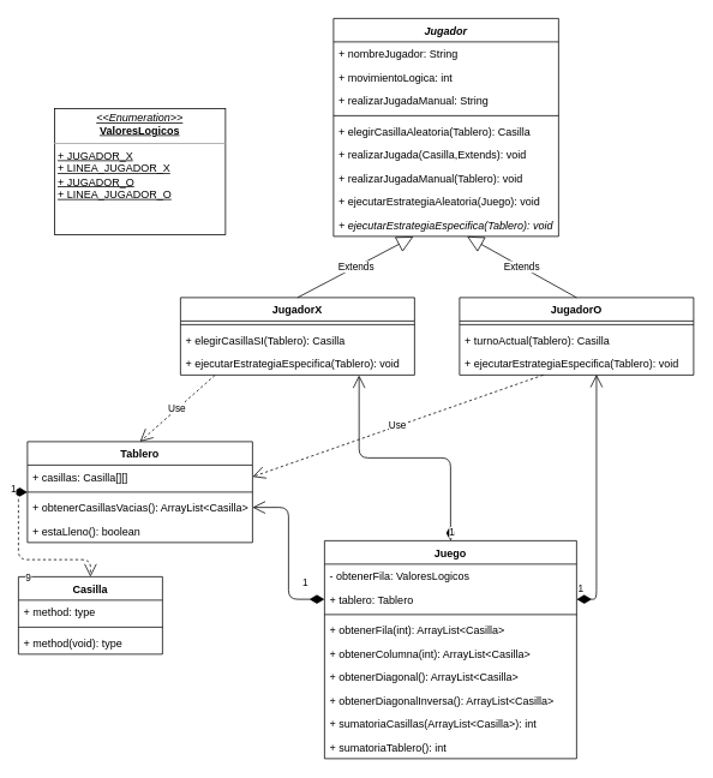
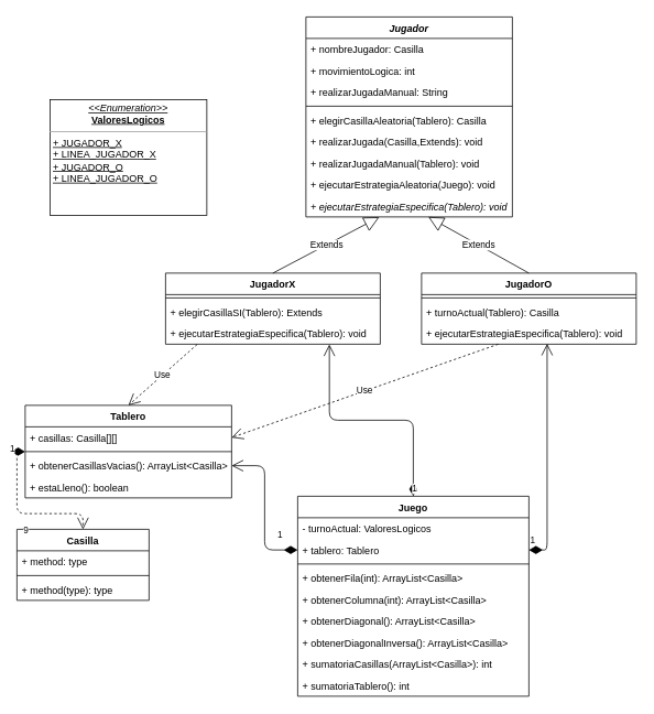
  <mxCell id="0" />
  <mxCell id="1" parent="0" />
  <mxCell id="2" value="Casilla" style="swimlane;fontStyle=1;align=center;verticalAlign=top;childLayout=stackLayout;horizontal=1;startSize=26;horizontalStack=0;resizeParent=1;resizeParentMax=0;resizeLast=0;collapsible=1;marginBottom=0;" parent="1" vertex="1"><mxGeometry x="20" y="640" width="160" height="86" as="geometry" /></mxCell>
  <mxCell id="3" value="+ method: type" style="text;strokeColor=none;fillColor=none;align=left;verticalAlign=top;spacingLeft=4;spacingRight=4;overflow=hidden;rotatable=0;points=[[0,0.5],[1,0.5]];portConstraint=eastwest;" parent="2" vertex="1"><mxGeometry y="26" width="160" height="26" as="geometry" /></mxCell>
  <mxCell id="4" value="" style="line;strokeWidth=1;fillColor=none;align=left;verticalAlign=middle;spacingTop=-1;spacingLeft=3;spacingRight=3;rotatable=0;labelPosition=right;points=[];portConstraint=eastwest;" parent="2" vertex="1"><mxGeometry y="52" width="160" height="8" as="geometry" /></mxCell>
- <mxCell id="5" value="+ method(void): type" style="text;strokeColor=none;fillColor=none;align=left;verticalAlign=top;spacingLeft=4;spacingRight=4;overflow=hidden;rotatable=0;points=[[0,0.5],[1,0.5]];portConstraint=eastwest;" parent="2" vertex="1"><mxGeometry y="60" width="160" height="26" as="geometry" /></mxCell>
+ <mxCell id="5" value="+ method(type): type" style="text;strokeColor=none;fillColor=none;align=left;verticalAlign=top;spacingLeft=4;spacingRight=4;overflow=hidden;rotatable=0;points=[[0,0.5],[1,0.5]];portConstraint=eastwest;" parent="2" vertex="1"><mxGeometry y="60" width="160" height="26" as="geometry" /></mxCell>
  <mxCell id="6" value="Tablero" style="swimlane;fontStyle=1;align=center;verticalAlign=top;childLayout=stackLayout;horizontal=1;startSize=26;horizontalStack=0;resizeParent=1;resizeParentMax=0;resizeLast=0;collapsible=1;marginBottom=0;" parent="1" vertex="1"><mxGeometry x="30" y="490" width="250" height="112" as="geometry" /></mxCell>
  <mxCell id="7" value="+ casillas: Casilla[][]" style="text;strokeColor=none;fillColor=none;align=left;verticalAlign=top;spacingLeft=4;spacingRight=4;overflow=hidden;rotatable=0;points=[[0,0.5],[1,0.5]];portConstraint=eastwest;" parent="6" vertex="1"><mxGeometry y="26" width="250" height="26" as="geometry" /></mxCell>
  <mxCell id="8" value="" style="line;strokeWidth=1;fillColor=none;align=left;verticalAlign=middle;spacingTop=-1;spacingLeft=3;spacingRight=3;rotatable=0;labelPosition=right;points=[];portConstraint=eastwest;" parent="6" vertex="1"><mxGeometry y="52" width="250" height="8" as="geometry" /></mxCell>
  <mxCell id="9" value="+ obtenerCasillasVacias(): ArrayList&lt;Casilla&gt;" style="text;strokeColor=none;fillColor=none;align=left;verticalAlign=top;spacingLeft=4;spacingRight=4;overflow=hidden;rotatable=0;points=[[0,0.5],[1,0.5]];portConstraint=eastwest;" parent="6" vertex="1"><mxGeometry y="60" width="250" height="26" as="geometry" /></mxCell>
  <mxCell id="10" value="+ estaLleno(): boolean" style="text;strokeColor=none;fillColor=none;align=left;verticalAlign=top;spacingLeft=4;spacingRight=4;overflow=hidden;rotatable=0;points=[[0,0.5],[1,0.5]];portConstraint=eastwest;" vertex="1" parent="6"><mxGeometry y="86" width="250" height="26" as="geometry" /></mxCell>
  <mxCell id="11" value="1" style="endArrow=open;html=1;endSize=12;startArrow=diamondThin;startSize=14;startFill=1;edgeStyle=orthogonalEdgeStyle;align=left;verticalAlign=bottom;entryX=0.5;entryY=0;entryDx=0;entryDy=0;exitX=0;exitY=0.5;exitDx=0;exitDy=0;dashed=1;" parent="1" source="6" target="2" edge="1"><mxGeometry x="-0.833" y="-10" relative="1" as="geometry"><mxPoint x="130" y="620" as="sourcePoint" /><mxPoint x="100" y="680" as="targetPoint" /><mxPoint as="offset" /></mxGeometry></mxCell>
  <mxCell id="12" value="9" style="edgeLabel;html=1;align=center;verticalAlign=middle;resizable=0;points=[];" parent="11" vertex="1" connectable="0"><mxGeometry x="0.244" y="-1" relative="1" as="geometry"><mxPoint x="-19" y="18" as="offset" /></mxGeometry></mxCell>
  <mxCell id="13" value="Jugador" style="swimlane;fontStyle=3;align=center;verticalAlign=top;childLayout=stackLayout;horizontal=1;startSize=26;horizontalStack=0;resizeParent=1;resizeParentMax=0;resizeLast=0;collapsible=1;marginBottom=0;" parent="1" vertex="1"><mxGeometry x="370" y="20" width="250" height="242" as="geometry" /></mxCell>
- <mxCell id="14" value="+ nombreJugador: String" style="text;strokeColor=none;fillColor=none;align=left;verticalAlign=top;spacingLeft=4;spacingRight=4;overflow=hidden;rotatable=0;points=[[0,0.5],[1,0.5]];portConstraint=eastwest;" parent="13" vertex="1"><mxGeometry y="26" width="250" height="26" as="geometry" /></mxCell>
+ <mxCell id="14" value="+ nombreJugador: Casilla" style="text;strokeColor=none;fillColor=none;align=left;verticalAlign=top;spacingLeft=4;spacingRight=4;overflow=hidden;rotatable=0;points=[[0,0.5],[1,0.5]];portConstraint=eastwest;" parent="13" vertex="1"><mxGeometry y="26" width="250" height="26" as="geometry" /></mxCell>
  <mxCell id="15" value="+ movimientoLogica: int" style="text;strokeColor=none;fillColor=none;align=left;verticalAlign=top;spacingLeft=4;spacingRight=4;overflow=hidden;rotatable=0;points=[[0,0.5],[1,0.5]];portConstraint=eastwest;" parent="13" vertex="1"><mxGeometry y="52" width="250" height="26" as="geometry" /></mxCell>
  <mxCell id="16" value="+ realizarJugadaManual: String" style="text;strokeColor=none;fillColor=none;align=left;verticalAlign=top;spacingLeft=4;spacingRight=4;overflow=hidden;rotatable=0;points=[[0,0.5],[1,0.5]];portConstraint=eastwest;" parent="13" vertex="1"><mxGeometry y="78" width="250" height="26" as="geometry" /></mxCell>
  <mxCell id="17" value="" style="line;strokeWidth=1;fillColor=none;align=left;verticalAlign=middle;spacingTop=-1;spacingLeft=3;spacingRight=3;rotatable=0;labelPosition=right;points=[];portConstraint=eastwest;" parent="13" vertex="1"><mxGeometry y="104" width="250" height="8" as="geometry" /></mxCell>
  <mxCell id="18" value="+ elegirCasillaAleatoria(Tablero): Casilla" style="text;strokeColor=none;fillColor=none;align=left;verticalAlign=top;spacingLeft=4;spacingRight=4;overflow=hidden;rotatable=0;points=[[0,0.5],[1,0.5]];portConstraint=eastwest;" parent="13" vertex="1"><mxGeometry y="112" width="250" height="26" as="geometry" /></mxCell>
  <mxCell id="19" value="+ realizarJugada(Casilla,Extends): void" style="text;strokeColor=none;fillColor=none;align=left;verticalAlign=top;spacingLeft=4;spacingRight=4;overflow=hidden;rotatable=0;points=[[0,0.5],[1,0.5]];portConstraint=eastwest;" parent="13" vertex="1"><mxGeometry y="138" width="250" height="26" as="geometry" /></mxCell>
  <mxCell id="20" value="+ realizarJugadaManual(Tablero): void" style="text;strokeColor=none;fillColor=none;align=left;verticalAlign=top;spacingLeft=4;spacingRight=4;overflow=hidden;rotatable=0;points=[[0,0.5],[1,0.5]];portConstraint=eastwest;" parent="13" vertex="1"><mxGeometry y="164" width="250" height="26" as="geometry" /></mxCell>
  <mxCell id="21" value="+ ejecutarEstrategiaAleatoria(Juego): void" style="text;strokeColor=none;fillColor=none;align=left;verticalAlign=top;spacingLeft=4;spacingRight=4;overflow=hidden;rotatable=0;points=[[0,0.5],[1,0.5]];portConstraint=eastwest;" parent="13" vertex="1"><mxGeometry y="190" width="250" height="26" as="geometry" /></mxCell>
  <mxCell id="22" value="+ ejecutarEstrategiaEspecifica(Tablero): void" style="text;strokeColor=none;fillColor=none;align=left;verticalAlign=top;spacingLeft=4;spacingRight=4;overflow=hidden;rotatable=0;points=[[0,0.5],[1,0.5]];portConstraint=eastwest;fontStyle=2" parent="13" vertex="1"><mxGeometry y="216" width="250" height="26" as="geometry" /></mxCell>
  <mxCell id="23" value="JugadorX" style="swimlane;fontStyle=1;align=center;verticalAlign=top;childLayout=stackLayout;horizontal=1;startSize=26;horizontalStack=0;resizeParent=1;resizeParentMax=0;resizeLast=0;collapsible=1;marginBottom=0;" parent="1" vertex="1"><mxGeometry x="200" y="330" width="260" height="86" as="geometry" /></mxCell>
  <mxCell id="24" value="" style="line;strokeWidth=1;fillColor=none;align=left;verticalAlign=middle;spacingTop=-1;spacingLeft=3;spacingRight=3;rotatable=0;labelPosition=right;points=[];portConstraint=eastwest;" parent="23" vertex="1"><mxGeometry y="26" width="260" height="8" as="geometry" /></mxCell>
- <mxCell id="25" value="+ elegirCasillaSI(Tablero): Casilla" style="text;strokeColor=none;fillColor=none;align=left;verticalAlign=top;spacingLeft=4;spacingRight=4;overflow=hidden;rotatable=0;points=[[0,0.5],[1,0.5]];portConstraint=eastwest;" parent="23" vertex="1"><mxGeometry y="34" width="260" height="26" as="geometry" /></mxCell>
+ <mxCell id="25" value="+ elegirCasillaSI(Tablero): Extends" style="text;strokeColor=none;fillColor=none;align=left;verticalAlign=top;spacingLeft=4;spacingRight=4;overflow=hidden;rotatable=0;points=[[0,0.5],[1,0.5]];portConstraint=eastwest;" parent="23" vertex="1"><mxGeometry y="34" width="260" height="26" as="geometry" /></mxCell>
  <mxCell id="26" value="+ ejecutarEstrategiaEspecifica(Tablero): void" style="text;strokeColor=none;fillColor=none;align=left;verticalAlign=top;spacingLeft=4;spacingRight=4;overflow=hidden;rotatable=0;points=[[0,0.5],[1,0.5]];portConstraint=eastwest;fontStyle=0" parent="23" vertex="1"><mxGeometry y="60" width="260" height="26" as="geometry" /></mxCell>
  <mxCell id="27" value="JugadorO" style="swimlane;fontStyle=1;align=center;verticalAlign=top;childLayout=stackLayout;horizontal=1;startSize=26;horizontalStack=0;resizeParent=1;resizeParentMax=0;resizeLast=0;collapsible=1;marginBottom=0;" parent="1" vertex="1"><mxGeometry x="510" y="330" width="260" height="86" as="geometry" /></mxCell>
  <mxCell id="28" value="" style="line;strokeWidth=1;fillColor=none;align=left;verticalAlign=middle;spacingTop=-1;spacingLeft=3;spacingRight=3;rotatable=0;labelPosition=right;points=[];portConstraint=eastwest;" parent="27" vertex="1"><mxGeometry y="26" width="260" height="8" as="geometry" /></mxCell>
  <mxCell id="29" value="+ turnoActual(Tablero): Casilla" style="text;strokeColor=none;fillColor=none;align=left;verticalAlign=top;spacingLeft=4;spacingRight=4;overflow=hidden;rotatable=0;points=[[0,0.5],[1,0.5]];portConstraint=eastwest;" parent="27" vertex="1"><mxGeometry y="34" width="260" height="26" as="geometry" /></mxCell>
  <mxCell id="30" value="+ ejecutarEstrategiaEspecifica(Tablero): void" style="text;strokeColor=none;fillColor=none;align=left;verticalAlign=top;spacingLeft=4;spacingRight=4;overflow=hidden;rotatable=0;points=[[0,0.5],[1,0.5]];portConstraint=eastwest;fontStyle=0" parent="27" vertex="1"><mxGeometry y="60" width="260" height="26" as="geometry" /></mxCell>
  <mxCell id="31" value="Extends" style="endArrow=block;endSize=16;endFill=0;html=1;exitX=0.5;exitY=0;exitDx=0;exitDy=0;entryX=0.355;entryY=1.011;entryDx=0;entryDy=0;entryPerimeter=0;" parent="1" source="23" target="22" edge="1"><mxGeometry width="160" relative="1" as="geometry"><mxPoint x="290" y="350" as="sourcePoint" /><mxPoint x="460" y="230" as="targetPoint" /></mxGeometry></mxCell>
  <mxCell id="32" value="Extends" style="endArrow=block;endSize=16;endFill=0;html=1;exitX=0.5;exitY=0;exitDx=0;exitDy=0;" parent="1" source="27" target="22" edge="1"><mxGeometry width="160" relative="1" as="geometry"><mxPoint x="420" y="369.17" as="sourcePoint" /><mxPoint x="510" y="230" as="targetPoint" /></mxGeometry></mxCell>
  <mxCell id="33" value="Use" style="endArrow=open;endSize=12;dashed=1;html=1;exitX=0.147;exitY=1.011;exitDx=0;exitDy=0;entryX=0.5;entryY=0;entryDx=0;entryDy=0;exitPerimeter=0;" parent="1" source="26" target="6" edge="1"><mxGeometry width="160" relative="1" as="geometry"><mxPoint x="290" y="389" as="sourcePoint" /><mxPoint x="480" y="540" as="targetPoint" /></mxGeometry></mxCell>
  <mxCell id="34" value="Use" style="endArrow=open;endSize=12;dashed=1;html=1;entryX=1;entryY=0.5;entryDx=0;entryDy=0;" parent="1" source="30" target="7" edge="1"><mxGeometry width="160" relative="1" as="geometry"><mxPoint x="559.44" y="436" as="sourcePoint" /><mxPoint x="390" y="571" as="targetPoint" /></mxGeometry></mxCell>
  <mxCell id="35" value="Juego" style="swimlane;fontStyle=1;align=center;verticalAlign=top;childLayout=stackLayout;horizontal=1;startSize=26;horizontalStack=0;resizeParent=1;resizeParentMax=0;resizeLast=0;collapsible=1;marginBottom=0;" parent="1" vertex="1"><mxGeometry x="360" y="600" width="280" height="242" as="geometry" /></mxCell>
- <mxCell id="36" value="- obtenerFila: ValoresLogicos" style="text;strokeColor=none;fillColor=none;align=left;verticalAlign=top;spacingLeft=4;spacingRight=4;overflow=hidden;rotatable=0;points=[[0,0.5],[1,0.5]];portConstraint=eastwest;" vertex="1" parent="35"><mxGeometry y="26" width="280" height="26" as="geometry" /></mxCell>
+ <mxCell id="36" value="- turnoActual: ValoresLogicos" style="text;strokeColor=none;fillColor=none;align=left;verticalAlign=top;spacingLeft=4;spacingRight=4;overflow=hidden;rotatable=0;points=[[0,0.5],[1,0.5]];portConstraint=eastwest;" vertex="1" parent="35"><mxGeometry y="26" width="280" height="26" as="geometry" /></mxCell>
  <mxCell id="37" value="+ tablero: Tablero" style="text;strokeColor=none;fillColor=none;align=left;verticalAlign=top;spacingLeft=4;spacingRight=4;overflow=hidden;rotatable=0;points=[[0,0.5],[1,0.5]];portConstraint=eastwest;" parent="35" vertex="1"><mxGeometry y="52" width="280" height="26" as="geometry" /></mxCell>
  <mxCell id="38" value="" style="line;strokeWidth=1;fillColor=none;align=left;verticalAlign=middle;spacingTop=-1;spacingLeft=3;spacingRight=3;rotatable=0;labelPosition=right;points=[];portConstraint=eastwest;" parent="35" vertex="1"><mxGeometry y="78" width="280" height="8" as="geometry" /></mxCell>
  <mxCell id="39" value="+ obtenerFila(int): ArrayList&lt;Casilla&gt;" style="text;strokeColor=none;fillColor=none;align=left;verticalAlign=top;spacingLeft=4;spacingRight=4;overflow=hidden;rotatable=0;points=[[0,0.5],[1,0.5]];portConstraint=eastwest;" parent="35" vertex="1"><mxGeometry y="86" width="280" height="26" as="geometry" /></mxCell>
  <mxCell id="40" value="+ obtenerColumna(int): ArrayList&lt;Casilla&gt;" style="text;strokeColor=none;fillColor=none;align=left;verticalAlign=top;spacingLeft=4;spacingRight=4;overflow=hidden;rotatable=0;points=[[0,0.5],[1,0.5]];portConstraint=eastwest;" vertex="1" parent="35"><mxGeometry y="112" width="280" height="26" as="geometry" /></mxCell>
  <mxCell id="41" value="+ obtenerDiagonal(): ArrayList&lt;Casilla&gt;" style="text;strokeColor=none;fillColor=none;align=left;verticalAlign=top;spacingLeft=4;spacingRight=4;overflow=hidden;rotatable=0;points=[[0,0.5],[1,0.5]];portConstraint=eastwest;" vertex="1" parent="35"><mxGeometry y="138" width="280" height="26" as="geometry" /></mxCell>
  <mxCell id="42" value="+ obtenerDiagonalInversa(): ArrayList&lt;Casilla&gt;" style="text;strokeColor=none;fillColor=none;align=left;verticalAlign=top;spacingLeft=4;spacingRight=4;overflow=hidden;rotatable=0;points=[[0,0.5],[1,0.5]];portConstraint=eastwest;" vertex="1" parent="35"><mxGeometry y="164" width="280" height="26" as="geometry" /></mxCell>
  <mxCell id="43" value="+ sumatoriaCasillas(ArrayList&lt;Casilla&gt;): int" style="text;strokeColor=none;fillColor=none;align=left;verticalAlign=top;spacingLeft=4;spacingRight=4;overflow=hidden;rotatable=0;points=[[0,0.5],[1,0.5]];portConstraint=eastwest;" vertex="1" parent="35"><mxGeometry y="190" width="280" height="26" as="geometry" /></mxCell>
  <mxCell id="44" value="+ sumatoriaTablero(): int" style="text;strokeColor=none;fillColor=none;align=left;verticalAlign=top;spacingLeft=4;spacingRight=4;overflow=hidden;rotatable=0;points=[[0,0.5],[1,0.5]];portConstraint=eastwest;" vertex="1" parent="35"><mxGeometry y="216" width="280" height="26" as="geometry" /></mxCell>
  <mxCell id="45" value="1" style="endArrow=open;html=1;endSize=12;startArrow=diamondThin;startSize=14;startFill=1;edgeStyle=orthogonalEdgeStyle;align=left;verticalAlign=bottom;exitX=0;exitY=0.5;exitDx=0;exitDy=0;" parent="1" source="37" target="9" edge="1"><mxGeometry x="-0.709" y="-9" relative="1" as="geometry"><mxPoint x="200" y="652.58" as="sourcePoint" /><mxPoint x="360" y="652.58" as="targetPoint" /><mxPoint as="offset" /></mxGeometry></mxCell>
  <mxCell id="46" value="1" style="endArrow=open;html=1;endSize=12;startArrow=diamondThin;startSize=14;startFill=1;edgeStyle=orthogonalEdgeStyle;align=left;verticalAlign=bottom;exitX=1;exitY=0.5;exitDx=0;exitDy=0;entryX=0.585;entryY=0.98;entryDx=0;entryDy=0;entryPerimeter=0;" parent="1" source="37" target="30" edge="1"><mxGeometry x="-1" y="3" relative="1" as="geometry"><mxPoint x="590" y="652.58" as="sourcePoint" /><mxPoint x="650" y="389" as="targetPoint" /></mxGeometry></mxCell>
  <mxCell id="47" value="1" style="endArrow=open;html=1;endSize=12;startArrow=diamondThin;startSize=14;startFill=1;edgeStyle=orthogonalEdgeStyle;align=left;verticalAlign=bottom;exitX=0.5;exitY=0;exitDx=0;exitDy=0;entryX=0.763;entryY=1.011;entryDx=0;entryDy=0;entryPerimeter=0;" parent="1" source="35" target="26" edge="1"><mxGeometry x="-1" y="3" relative="1" as="geometry"><mxPoint x="460" y="590" as="sourcePoint" /><mxPoint x="368.72" y="435.168" as="targetPoint" /></mxGeometry></mxCell>
  <mxCell id="48" value="&lt;p style=&quot;margin: 0px ; margin-top: 4px ; text-align: center&quot;&gt;&lt;u&gt;&lt;i&gt;&amp;lt;&amp;lt;Enumeration&amp;gt;&amp;gt;&lt;/i&gt;&lt;br&gt;&lt;b&gt;ValoresLogicos&lt;/b&gt;&lt;/u&gt;&lt;/p&gt;&lt;hr size=&quot;1&quot;&gt;&lt;p style=&quot;margin: 0px ; margin-left: 4px&quot;&gt;&lt;u&gt;+ JUGADOR_X&lt;/u&gt;&lt;br&gt;&lt;u&gt;+ LINEA_JUGADOR_X&lt;/u&gt;&lt;/p&gt;&lt;p style=&quot;margin: 0px ; margin-left: 4px&quot;&gt;&lt;u&gt;+ JUGADOR_O&lt;/u&gt;&lt;br&gt;&lt;u&gt;+ LINEA_JUGADOR_O&lt;/u&gt;&lt;u&gt;&lt;br&gt;&lt;/u&gt;&lt;/p&gt;" style="verticalAlign=top;align=left;overflow=fill;fontSize=12;fontFamily=Helvetica;html=1;" parent="1" vertex="1"><mxGeometry x="60" y="120" width="190" height="140" as="geometry" /></mxCell>
